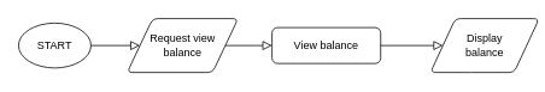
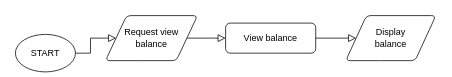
  <mxCell id="0" />
  <mxCell id="1" parent="0" />
  <mxCell id="2" value="" style="rounded=0;html=1;jettySize=auto;orthogonalLoop=1;fontSize=11;endArrow=block;endFill=0;endSize=8;strokeWidth=1;shadow=0;labelBackgroundColor=none;edgeStyle=orthogonalEdgeStyle;exitX=1;exitY=0.5;exitDx=0;exitDy=0;" edge="1" parent="1" source="6"><mxGeometry relative="1" as="geometry"><mxPoint x="120" y="150" as="sourcePoint" /><mxPoint x="300" y="50" as="targetPoint" /></mxGeometry></mxCell>
  <mxCell id="3" value="View balance" style="rounded=1;whiteSpace=wrap;html=1;fontSize=12;glass=0;strokeWidth=1;shadow=0;" vertex="1" parent="1"><mxGeometry x="300" y="30" width="120" height="40" as="geometry" /></mxCell>
- <mxCell id="4" value="START" style="strokeWidth=1;html=1;shape=mxgraph.flowchart.start_1;whiteSpace=wrap;" vertex="1" parent="1"><mxGeometry x="20" y="25" width="80" height="50" as="geometry" /></mxCell>
+ <mxCell id="4" value="START" style="strokeWidth=1;html=1;shape=mxgraph.flowchart.start_1;whiteSpace=wrap;" vertex="1" parent="1"><mxGeometry x="20" y="45" width="80" height="50" as="geometry" /></mxCell>
  <mxCell id="5" value="" style="rounded=0;html=1;jettySize=auto;orthogonalLoop=1;fontSize=11;endArrow=block;endFill=0;endSize=8;strokeWidth=1;shadow=0;labelBackgroundColor=none;edgeStyle=orthogonalEdgeStyle;exitX=1;exitY=0.5;exitDx=0;exitDy=0;exitPerimeter=0;entryX=0;entryY=0.5;entryDx=0;entryDy=0;" edge="1" parent="1" source="4" target="6"><mxGeometry relative="1" as="geometry"><mxPoint x="210" y="85" as="sourcePoint" /><mxPoint x="120" y="125" as="targetPoint" /></mxGeometry></mxCell>
  <mxCell id="6" value="Request view&lt;br&gt;balance" style="shape=parallelogram;html=1;strokeWidth=1;perimeter=parallelogramPerimeter;whiteSpace=wrap;rounded=1;arcSize=12;size=0.23;strokeColor=default;" vertex="1" parent="1"><mxGeometry x="140" y="20" width="122.5" height="60" as="geometry" /></mxCell>
- <mxCell id="7" value="Display&lt;br&gt;balance" style="shape=parallelogram;html=1;strokeWidth=1;perimeter=parallelogramPerimeter;whiteSpace=wrap;rounded=1;arcSize=12;size=0.23;strokeColor=default;" vertex="1" parent="1"><mxGeometry x="475" y="20" width="120" height="60" as="geometry" /></mxCell>
+ <mxCell id="7" value="Display&lt;br&gt;balance" style="shape=parallelogram;html=1;strokeWidth=1;perimeter=parallelogramPerimeter;whiteSpace=wrap;rounded=1;arcSize=12;size=0.23;strokeColor=default;" vertex="1" parent="1"><mxGeometry x="460" y="20" width="120" height="60" as="geometry" /></mxCell>
  <mxCell id="8" value="" style="rounded=0;html=1;jettySize=auto;orthogonalLoop=1;fontSize=11;endArrow=block;endFill=0;endSize=8;strokeWidth=1;shadow=0;labelBackgroundColor=none;edgeStyle=orthogonalEdgeStyle;exitX=1;exitY=0.5;exitDx=0;exitDy=0;entryX=0;entryY=0.5;entryDx=0;entryDy=0;" edge="1" parent="1" source="3" target="7"><mxGeometry relative="1" as="geometry"><mxPoint x="120" y="260" as="sourcePoint" /><mxPoint x="120" y="280" as="targetPoint" /></mxGeometry></mxCell>
